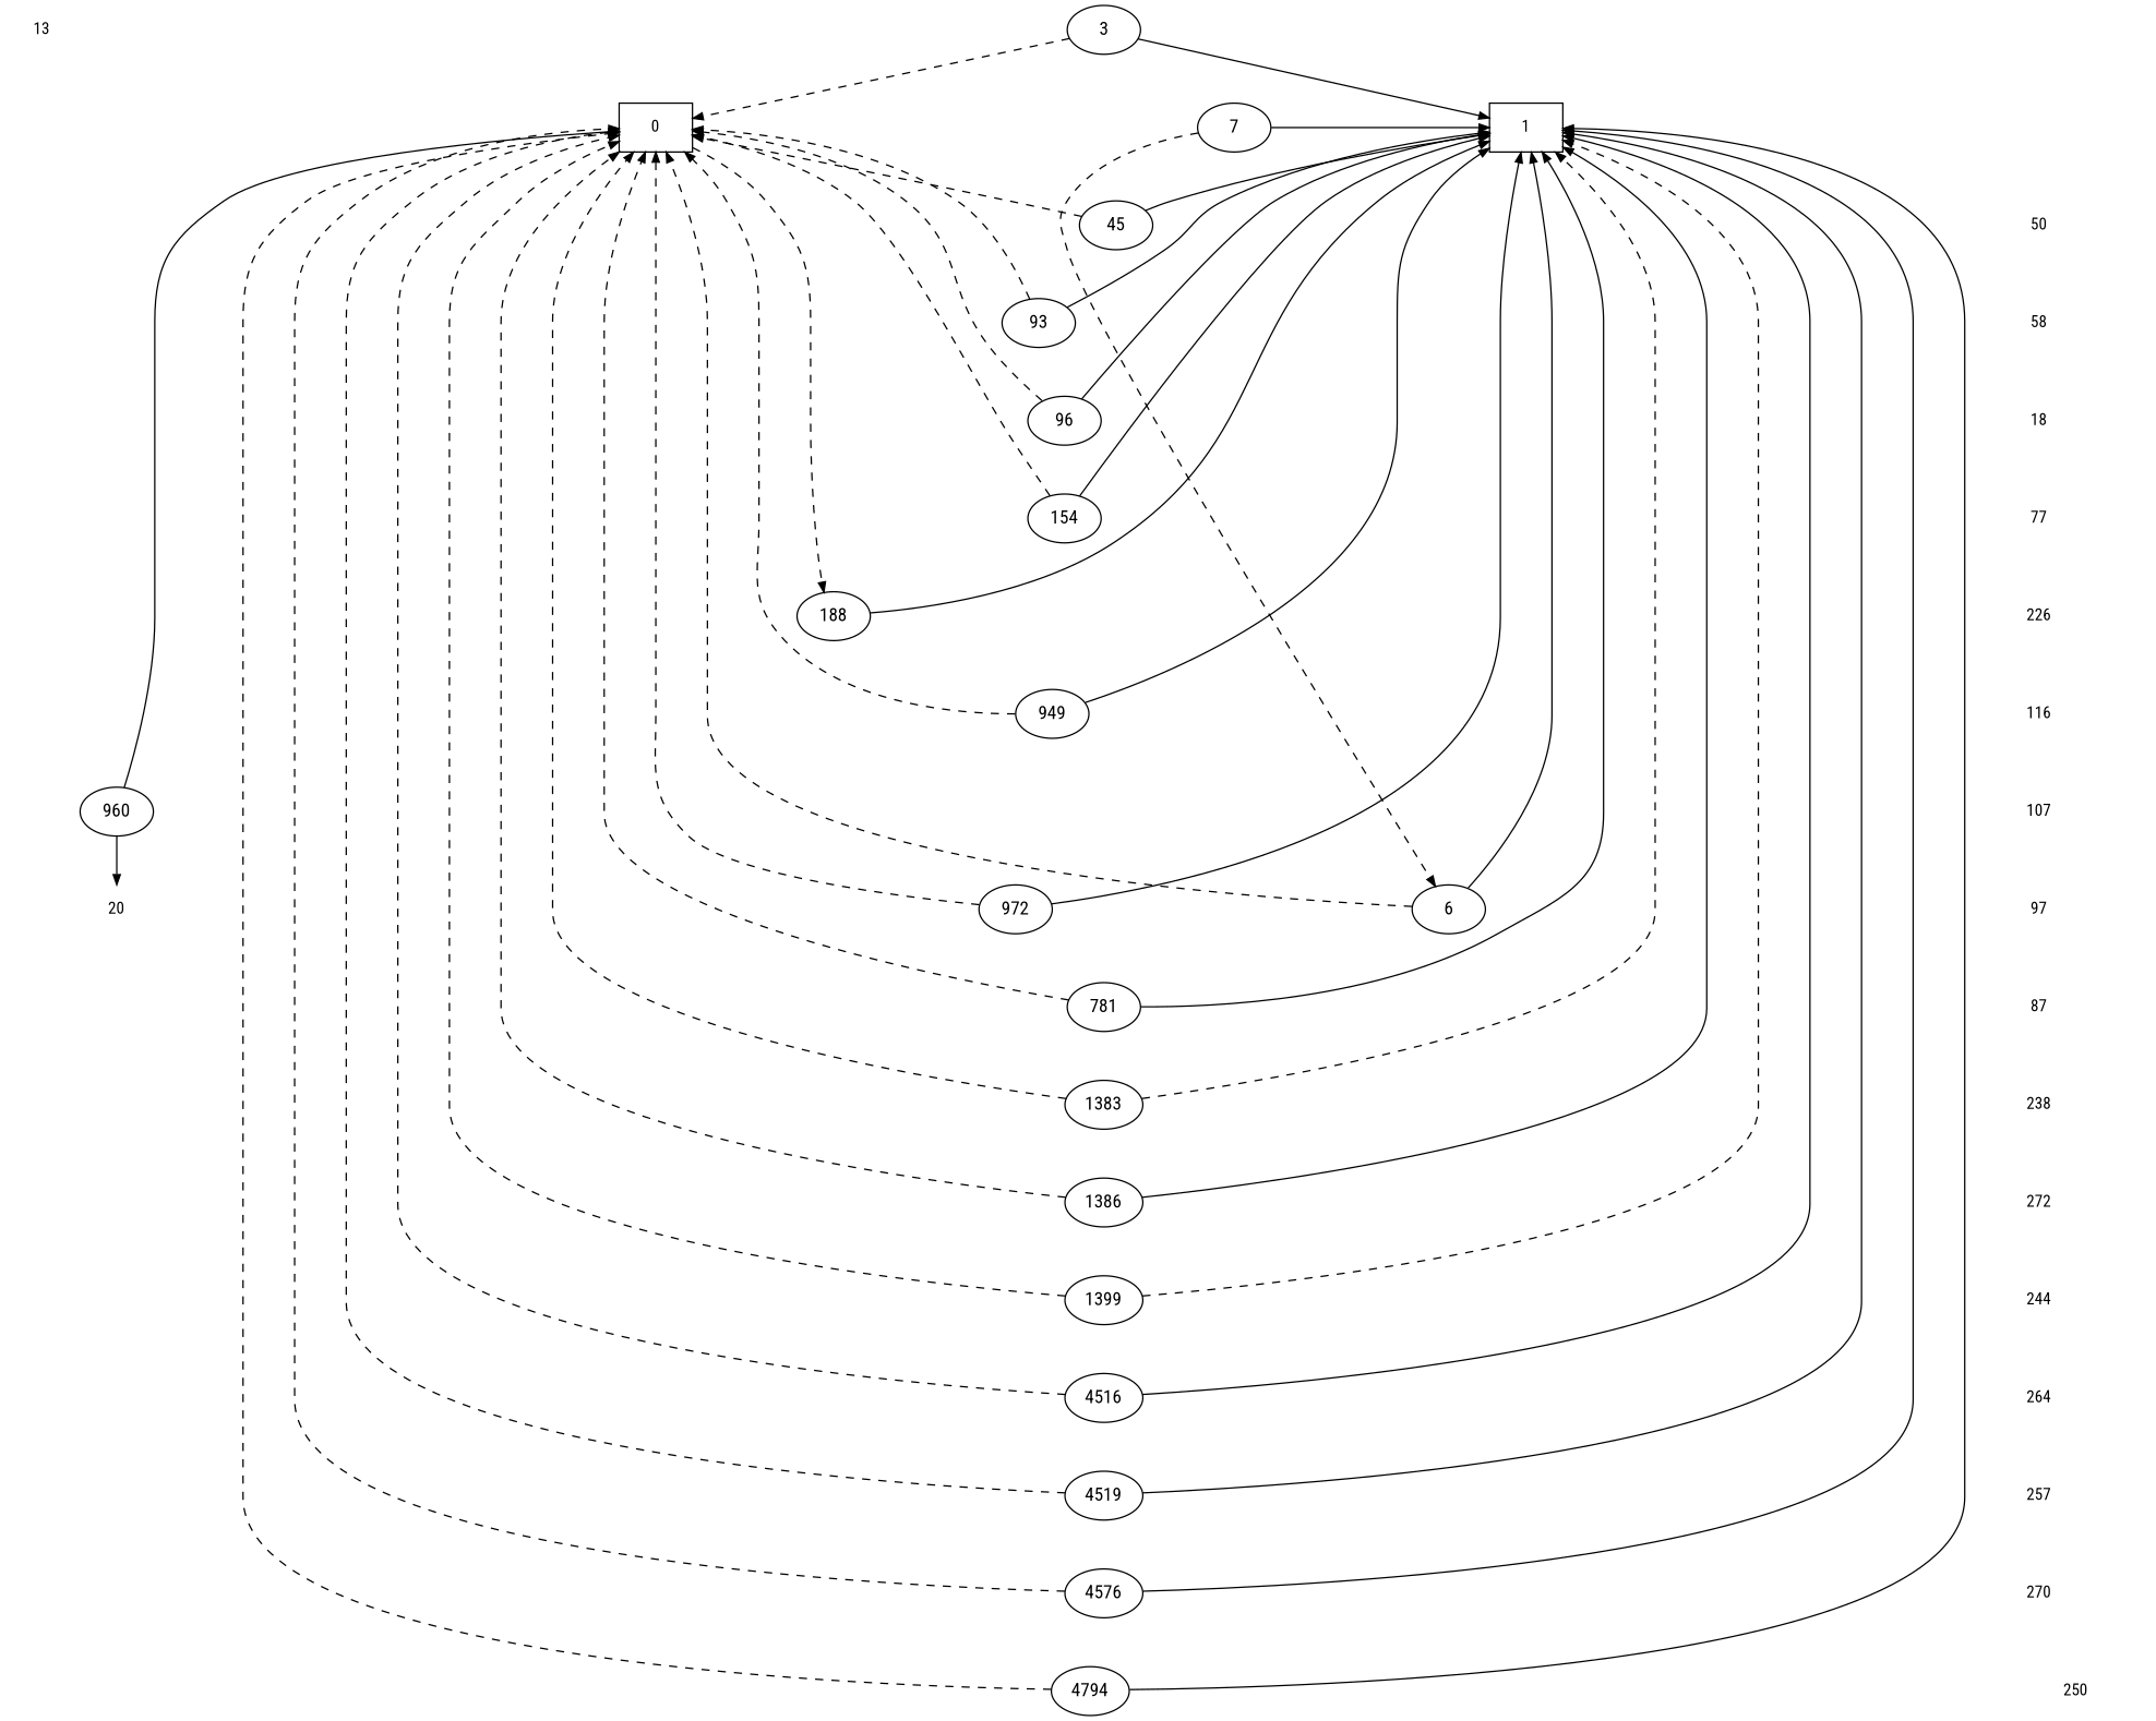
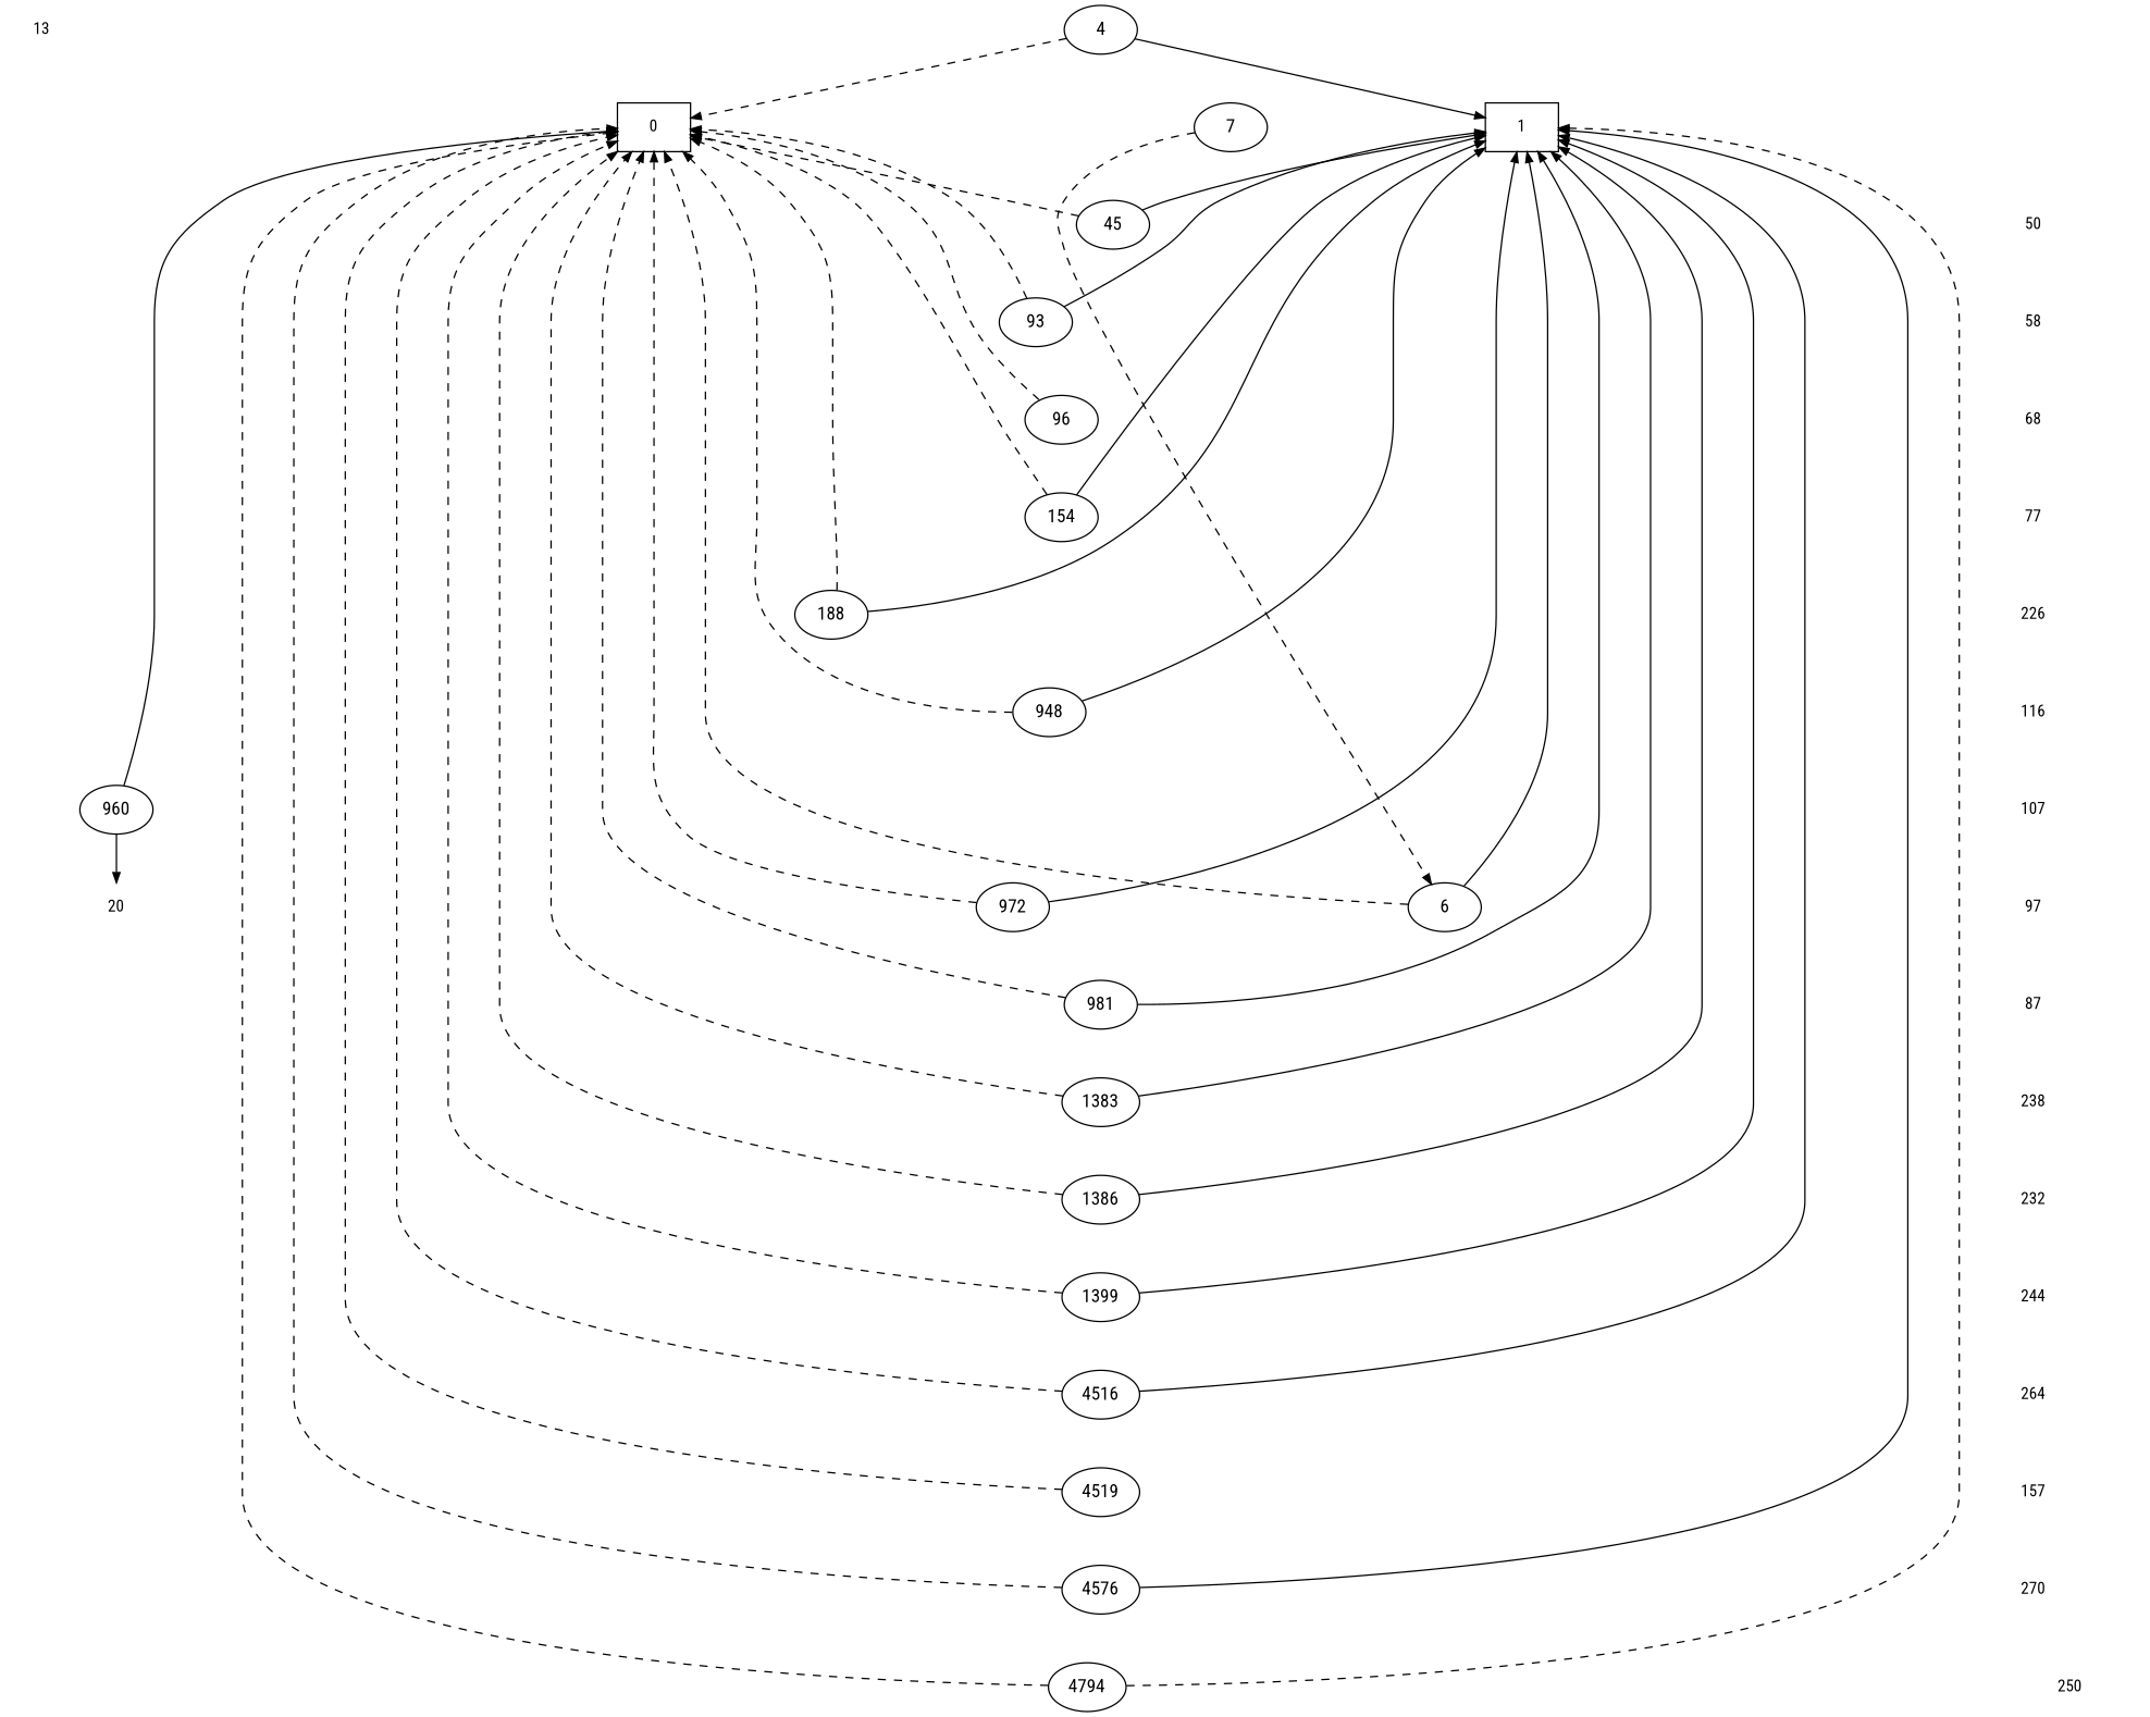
  digraph {
    fontname="Roboto Condensed"
    node [fontname="Roboto Condensed"]
    edge [fontname="Roboto Condensed" style=solid arrowsize=.75]
    T [style=invis]
    0 [fontsize=12 shape=box]
    1 [fontsize=12 shape=box]
    13 [fontsize=12 shape=plaintext]
-   4 [label=3]
+   4
    20 [fontsize=12 shape=plaintext]
    6
    7
    50 [fontsize=12 shape=plaintext]
    45
    226 [fontsize=12 shape=plaintext]
    188
    58 [fontsize=12 shape=plaintext]
    93
-   68 [fontsize=12 shape=plaintext label=18]
+   68 [fontsize=12 shape=plaintext]
    96
    77 [fontsize=12 shape=plaintext]
    154
    116 [fontsize=12 shape=plaintext]
-   949
+   949 [label=948]
    107 [fontsize=12 shape=plaintext]
    960
    97 [fontsize=12 shape=plaintext]
    972
    87 [fontsize=12 shape=plaintext]
-   981 [label=781]
+   981
    238 [fontsize=12 shape=plaintext]
    1383
-   232 [fontsize=12 shape=plaintext label=272]
+   232 [fontsize=12 shape=plaintext]
    1386
    244 [fontsize=12 shape=plaintext]
    1399
    264 [fontsize=12 shape=plaintext]
    4516
-   257 [fontsize=12 shape=plaintext]
+   257 [fontsize=12 shape=plaintext label=157]
    4519
    270 [fontsize=12 shape=plaintext]
    n38 [label=4576]
    250 [fontsize=12 shape=plaintext]
    4794
    subgraph sub_1 {
      rank=same
      subgraph sub_2 {
        rank=same
        T
      }
      subgraph sub_3 {
        rank=same
        0
      }
      subgraph sub_4 {
        rank=same
        1
      }
    }
    subgraph sub_5 {
      rank=same
      4
      subgraph sub_6 {
        rank=same
        13
      }
    }
    subgraph sub_7 {
      rank=same
      6
      subgraph sub_8 {
        rank=same
        20
      }
    }
    subgraph sub_9 {
      rank=same
      7
      subgraph sub_10 {
        rank=same
        1
      }
    }
    subgraph sub_11 {
      rank=same
      45
      subgraph sub_12 {
        rank=same
        50
      }
    }
    subgraph sub_13 {
      rank=same
      188
      subgraph sub_14 {
        rank=same
        226
      }
    }
    subgraph sub_15 {
      rank=same
      93
      subgraph sub_16 {
        rank=same
        58
      }
    }
    subgraph sub_17 {
      rank=same
      96
      subgraph sub_18 {
        rank=same
        68
      }
    }
    subgraph sub_19 {
      rank=same
      154
      subgraph sub_20 {
        rank=same
        77
      }
    }
    subgraph sub_21 {
      rank=same
      949
      subgraph sub_22 {
        rank=same
        116
      }
    }
    subgraph sub_23 {
      rank=same
      960
      subgraph sub_24 {
        rank=same
        107
      }
    }
    subgraph sub_25 {
      rank=same
      972
      subgraph sub_26 {
        rank=same
        97
      }
    }
    subgraph sub_27 {
      rank=same
      981
      subgraph sub_28 {
        rank=same
        87
      }
    }
    subgraph sub_29 {
      rank=same
      1383
      subgraph sub_30 {
        rank=same
        238
      }
    }
    subgraph sub_31 {
      rank=same
      1386
      subgraph sub_32 {
        rank=same
        232
      }
    }
    subgraph sub_33 {
      rank=same
      1399
      subgraph sub_34 {
        rank=same
        244
      }
    }
    subgraph sub_35 {
      rank=same
      4516
      subgraph sub_36 {
        rank=same
        264
      }
    }
    subgraph sub_37 {
      rank=same
      4519
      subgraph sub_38 {
        rank=same
        257
      }
    }
    subgraph sub_39 {
      rank=same
      n38
      subgraph sub_40 {
        rank=same
        270
      }
    }
    subgraph sub_41 {
      rank=same
      4794
      subgraph sub_42 {
        rank=same
        250
      }
    }
    1 -> 50 [style=invis arrowsize=""]
    13 -> 20 [style=invis arrowsize=""]
    4 -> 0 [style=dashed]
    4 -> 1
    20 -> 1 [style=invis arrowsize=""]
    6 -> 0 [style=dashed]
    6 -> 1
-   7 -> 1
    7 -> 6 [style=dashed]
    50 -> 58 [style=invis arrowsize=""]
    45 -> 0 [style=dashed]
    45 -> 1
    226 -> 116 [style=invis arrowsize=""]
-   0 -> 188 [style=dashed]
+   188 -> 0 [style=dashed]
    188 -> 1
    58 -> 68 [style=invis arrowsize=""]
    93 -> 0 [style=dashed]
    93 -> 1
    68 -> 77 [style=invis arrowsize=""]
    96 -> 0 [style=dashed]
-   96 -> 1
    77 -> 226 [style=invis arrowsize=""]
    154 -> 0 [style=dashed]
    154 -> 1
    116 -> 107 [style=invis arrowsize=""]
    949 -> 0 [style=dashed]
    949 -> 1
    107 -> 97 [style=invis arrowsize=""]
    960 -> 0
    960 -> 20
    97 -> 87 [style=invis arrowsize=""]
    972 -> 0 [style=dashed]
    972 -> 1
    87 -> 238 [style=invis arrowsize=""]
    981 -> 0 [style=dashed]
    981 -> 1
    238 -> 232 [style=invis arrowsize=""]
    1383 -> 0 [style=dashed]
-   1383 -> 1 [style=dashed]
+   1383 -> 1
    232 -> 244 [style=invis arrowsize=""]
    1386 -> 0 [style=dashed]
    1386 -> 1
    244 -> 264 [style=invis arrowsize=""]
    1399 -> 0 [style=dashed]
-   1399 -> 1 [style=dashed]
+   1399 -> 1
    264 -> 257 [style=invis arrowsize=""]
    4516 -> 0 [style=dashed]
    4516 -> 1
    257 -> 270 [style=invis arrowsize=""]
    4519 -> 0 [style=dashed]
-   4519 -> 1
    270 -> 250 [style=invis arrowsize=""]
    n38 -> 0 [style=dashed]
    n38 -> 1
    250 -> T [style=invis arrowsize=""]
    4794 -> 0 [style=dashed]
-   4794 -> 1
+   4794 -> 1 [style=dashed]
  }
